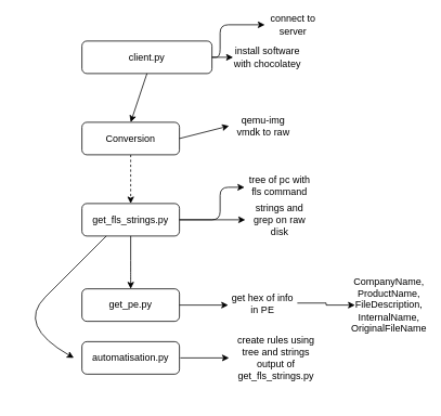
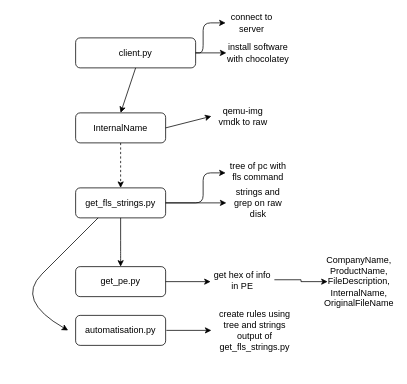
  <mxCell id="0" />
  <mxCell id="1" parent="0" />
  <mxCell id="2" value="client.py" style="rounded=1;whiteSpace=wrap;html=1;" vertex="1" parent="1"><mxGeometry x="100" y="50" width="160" height="40" as="geometry" /></mxCell>
  <mxCell id="3" value="" style="endArrow=classic;html=1;exitX=1;exitY=0.5;exitDx=0;exitDy=0;entryX=0;entryY=0.5;entryDx=0;entryDy=0;" edge="1" parent="1" source="2" target="4"><mxGeometry width="50" height="50" relative="1" as="geometry"><mxPoint x="250" y="60" as="sourcePoint" /><mxPoint x="344" y="30" as="targetPoint" /><Array as="points"><mxPoint x="270" y="70" /><mxPoint x="270" y="30" /></Array></mxGeometry></mxCell>
- <mxCell id="4" value="connect to server" style="text;html=1;strokeColor=none;fillColor=none;align=center;verticalAlign=middle;whiteSpace=wrap;rounded=0;" vertex="1" parent="1"><mxGeometry x="325" y="20" width="70" height="20" as="geometry" /></mxCell>
+ <mxCell id="4" value="connect to server" style="text;html=1;strokeColor=none;fillColor=none;align=center;verticalAlign=middle;whiteSpace=wrap;rounded=0;" vertex="1" parent="1"><mxGeometry x="300" y="20" width="70" height="20" as="geometry" /></mxCell>
  <mxCell id="5" value="" style="endArrow=classic;html=1;exitX=1;exitY=0.5;exitDx=0;exitDy=0;entryX=0;entryY=0.5;entryDx=0;entryDy=0;" edge="1" parent="1" source="2" target="6"><mxGeometry width="50" height="50" relative="1" as="geometry"><mxPoint x="240" y="140" as="sourcePoint" /><mxPoint x="320" y="100" as="targetPoint" /><Array as="points" /></mxGeometry></mxCell>
- <mxCell id="6" value="install software with chocolatey" style="text;html=1;strokeColor=none;fillColor=none;align=center;verticalAlign=middle;whiteSpace=wrap;rounded=0;" vertex="1" parent="1"><mxGeometry x="286" y="47.5" width="85" height="45" as="geometry" /></mxCell>
+ <mxCell id="6" value="install software with chocolatey" style="text;html=1;strokeColor=none;fillColor=none;align=center;verticalAlign=middle;whiteSpace=wrap;rounded=0;" vertex="1" parent="1"><mxGeometry x="301" y="47.5" width="85" height="45" as="geometry" /></mxCell>
  <mxCell id="7" value="" style="endArrow=classic;html=1;exitX=0.5;exitY=1;exitDx=0;exitDy=0;entryX=0.5;entryY=0;entryDx=0;entryDy=0;" edge="1" parent="1" source="2" target="9"><mxGeometry width="50" height="50" relative="1" as="geometry"><mxPoint x="120" y="180" as="sourcePoint" /><mxPoint x="160" y="140" as="targetPoint" /></mxGeometry></mxCell>
  <mxCell id="8" value="" style="edgeStyle=orthogonalEdgeStyle;rounded=0;orthogonalLoop=1;jettySize=auto;html=1;dashed=1;" edge="1" parent="1" source="9" target="12"><mxGeometry relative="1" as="geometry" /></mxCell>
- <mxCell id="9" value="Conversion" style="rounded=1;whiteSpace=wrap;html=1;" vertex="1" parent="1"><mxGeometry x="100" y="150" width="120" height="40" as="geometry" /></mxCell>
+ <mxCell id="9" value="InternalName" style="rounded=1;whiteSpace=wrap;html=1;" vertex="1" parent="1"><mxGeometry x="100" y="150" width="120" height="40" as="geometry" /></mxCell>
  <mxCell id="10" value="" style="endArrow=classic;html=1;exitX=1;exitY=0.5;exitDx=0;exitDy=0;entryX=0;entryY=0.5;entryDx=0;entryDy=0;" edge="1" parent="1" source="9" target="11"><mxGeometry width="50" height="50" relative="1" as="geometry"><mxPoint x="230" y="169.5" as="sourcePoint" /><mxPoint x="310" y="168" as="targetPoint" /><Array as="points" /></mxGeometry></mxCell>
  <mxCell id="11" value="qemu-img vmdk to raw" style="text;html=1;strokeColor=none;fillColor=none;align=center;verticalAlign=middle;whiteSpace=wrap;rounded=0;" vertex="1" parent="1"><mxGeometry x="281" y="132" width="85" height="45" as="geometry" /></mxCell>
  <mxCell id="12" value="get_fls_strings.py" style="rounded=1;whiteSpace=wrap;html=1;" vertex="1" parent="1"><mxGeometry x="100" y="250" width="120" height="40" as="geometry" /></mxCell>
  <mxCell id="13" value="" style="endArrow=classic;html=1;exitX=1;exitY=0.5;exitDx=0;exitDy=0;" edge="1" parent="1" source="12"><mxGeometry width="50" height="50" relative="1" as="geometry"><mxPoint x="230" y="270" as="sourcePoint" /><mxPoint x="300" y="230" as="targetPoint" /><Array as="points"><mxPoint x="270" y="270" /><mxPoint x="270" y="230" /></Array></mxGeometry></mxCell>
  <mxCell id="14" value="tree of pc with fls command" style="text;html=1;strokeColor=none;fillColor=none;align=center;verticalAlign=middle;whiteSpace=wrap;rounded=0;" vertex="1" parent="1"><mxGeometry x="301" y="205" width="85" height="45" as="geometry" /></mxCell>
  <mxCell id="15" value="" style="endArrow=classic;html=1;exitX=1;exitY=0.5;exitDx=0;exitDy=0;entryX=0;entryY=0.5;entryDx=0;entryDy=0;" edge="1" parent="1" target="16"><mxGeometry width="50" height="50" relative="1" as="geometry"><mxPoint x="220" y="270" as="sourcePoint" /><mxPoint x="320" y="300" as="targetPoint" /><Array as="points" /></mxGeometry></mxCell>
  <mxCell id="16" value="strings and grep on raw disk" style="text;html=1;strokeColor=none;fillColor=none;align=center;verticalAlign=middle;whiteSpace=wrap;rounded=0;" vertex="1" parent="1"><mxGeometry x="301" y="247.5" width="85" height="45" as="geometry" /></mxCell>
  <mxCell id="17" value="" style="endArrow=classic;html=1;exitX=0.5;exitY=1;exitDx=0;exitDy=0;entryX=0.5;entryY=0;entryDx=0;entryDy=0;" edge="1" parent="1" source="12" target="18"><mxGeometry width="50" height="50" relative="1" as="geometry"><mxPoint x="135" y="370" as="sourcePoint" /><mxPoint x="110" y="370" as="targetPoint" /><Array as="points"><mxPoint x="160" y="330" /><mxPoint x="160" y="340" /></Array></mxGeometry></mxCell>
  <mxCell id="18" value="get_pe.py" style="rounded=1;whiteSpace=wrap;html=1;" vertex="1" parent="1"><mxGeometry x="100" y="355" width="120" height="40" as="geometry" /></mxCell>
  <mxCell id="19" value="" style="endArrow=classic;html=1;" edge="1" parent="1"><mxGeometry width="50" height="50" relative="1" as="geometry"><mxPoint x="220" y="375" as="sourcePoint" /><mxPoint x="280" y="375" as="targetPoint" /></mxGeometry></mxCell>
  <mxCell id="20" value="" style="edgeStyle=orthogonalEdgeStyle;rounded=0;orthogonalLoop=1;jettySize=auto;html=1;" edge="1" parent="1" source="21" target="22"><mxGeometry relative="1" as="geometry" /></mxCell>
  <mxCell id="21" value="get hex of info in PE" style="text;html=1;strokeColor=none;fillColor=none;align=center;verticalAlign=middle;whiteSpace=wrap;rounded=0;" vertex="1" parent="1"><mxGeometry x="280" y="350" width="85" height="45" as="geometry" /></mxCell>
  <mxCell id="22" value="CompanyName, ProductName, FileDescription, InternalName, OriginalFileName" style="text;html=1;strokeColor=none;fillColor=none;align=center;verticalAlign=middle;whiteSpace=wrap;rounded=0;" vertex="1" parent="1"><mxGeometry x="436" y="355" width="84" height="40" as="geometry" /></mxCell>
  <mxCell id="23" value="" style="curved=1;endArrow=classic;html=1;exitX=0.25;exitY=1;exitDx=0;exitDy=0;" edge="1" parent="1" source="12"><mxGeometry width="50" height="50" relative="1" as="geometry"><mxPoint x="30" y="405" as="sourcePoint" /><mxPoint x="90" y="440" as="targetPoint" /><Array as="points"><mxPoint x="90" y="330" /><mxPoint x="20" y="400" /></Array></mxGeometry></mxCell>
  <mxCell id="24" value="automatisation.py" style="rounded=1;whiteSpace=wrap;html=1;" vertex="1" parent="1"><mxGeometry x="100" y="420" width="120" height="40" as="geometry" /></mxCell>
  <mxCell id="25" value="" style="endArrow=classic;html=1;" edge="1" parent="1"><mxGeometry width="50" height="50" relative="1" as="geometry"><mxPoint x="221" y="440" as="sourcePoint" /><mxPoint x="281" y="440" as="targetPoint" /></mxGeometry></mxCell>
  <mxCell id="26" value="create rules using tree and strings output of get_fls_strings.py" style="text;html=1;strokeColor=none;fillColor=none;align=center;verticalAlign=middle;whiteSpace=wrap;rounded=0;" vertex="1" parent="1"><mxGeometry x="281" y="390" width="116" height="100" as="geometry" /></mxCell>
